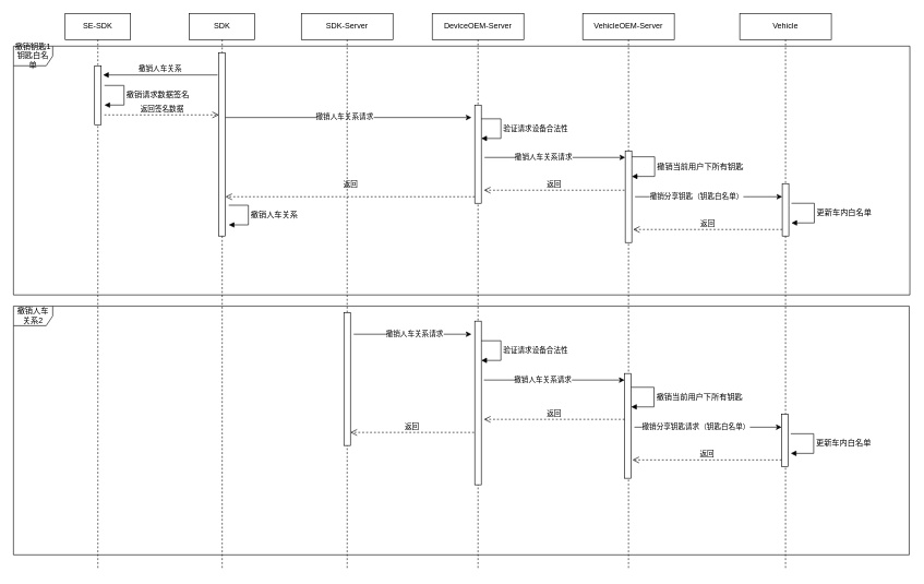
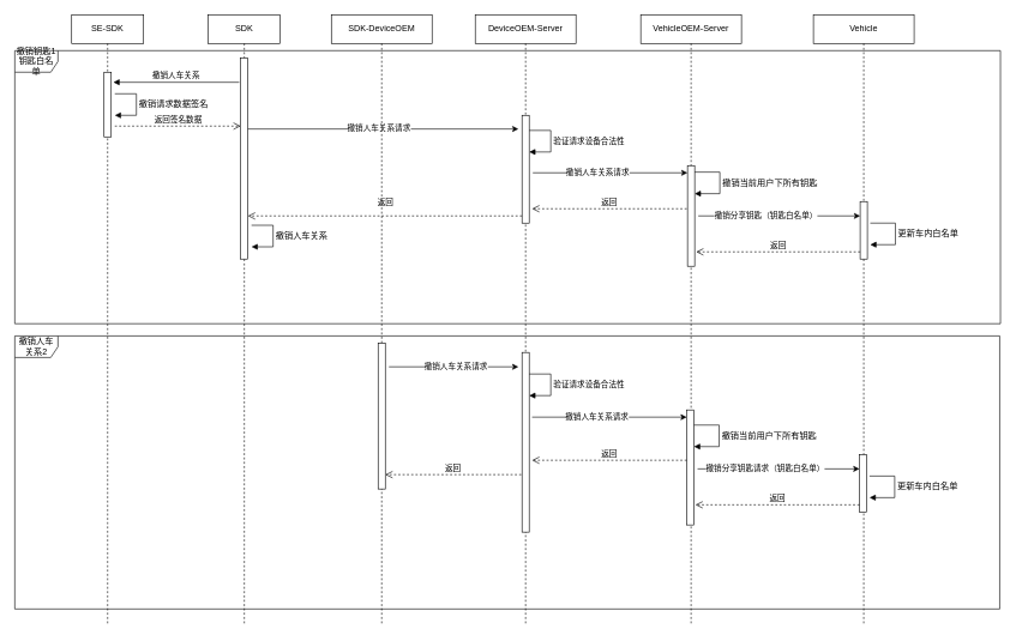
  <mxCell id="0" />
  <mxCell id="1" parent="0" />
  <mxCell id="2" value="SE-SDK" style="shape=umlLifeline;perimeter=lifelinePerimeter;whiteSpace=wrap;html=1;container=0;dropTarget=0;collapsible=0;recursiveResize=0;outlineConnect=0;portConstraint=eastwest;newEdgeStyle={&quot;edgeStyle&quot;:&quot;elbowEdgeStyle&quot;,&quot;elbow&quot;:&quot;vertical&quot;,&quot;curved&quot;:0,&quot;rounded&quot;:0};" parent="1" vertex="1"><mxGeometry x="99" y="20" width="100" height="850" as="geometry" /></mxCell>
  <mxCell id="3" value="" style="html=1;points=[];perimeter=orthogonalPerimeter;outlineConnect=0;targetShapes=umlLifeline;portConstraint=eastwest;newEdgeStyle={&quot;edgeStyle&quot;:&quot;elbowEdgeStyle&quot;,&quot;elbow&quot;:&quot;vertical&quot;,&quot;curved&quot;:0,&quot;rounded&quot;:0};" parent="2" vertex="1"><mxGeometry x="45" y="80" width="10" height="90" as="geometry" /></mxCell>
  <mxCell id="4" value="SDK" style="shape=umlLifeline;perimeter=lifelinePerimeter;whiteSpace=wrap;html=1;container=0;dropTarget=0;collapsible=0;recursiveResize=0;outlineConnect=0;portConstraint=eastwest;newEdgeStyle={&quot;edgeStyle&quot;:&quot;elbowEdgeStyle&quot;,&quot;elbow&quot;:&quot;vertical&quot;,&quot;curved&quot;:0,&quot;rounded&quot;:0};" parent="1" vertex="1"><mxGeometry x="289" y="20" width="100" height="850" as="geometry" /></mxCell>
  <mxCell id="5" value="" style="html=1;points=[];perimeter=orthogonalPerimeter;outlineConnect=0;targetShapes=umlLifeline;portConstraint=eastwest;newEdgeStyle={&quot;edgeStyle&quot;:&quot;elbowEdgeStyle&quot;,&quot;elbow&quot;:&quot;vertical&quot;,&quot;curved&quot;:0,&quot;rounded&quot;:0};" parent="4" vertex="1"><mxGeometry x="45" y="60" width="10" height="280" as="geometry" /></mxCell>
  <mxCell id="6" value="撤销人车关系" style="html=1;verticalAlign=bottom;endArrow=block;edgeStyle=elbowEdgeStyle;elbow=vertical;curved=0;rounded=0;" parent="1" edge="1"><mxGeometry relative="1" as="geometry"><mxPoint x="332" y="114" as="sourcePoint" /><Array as="points" /><mxPoint x="157" y="114" as="targetPoint" /></mxGeometry></mxCell>
  <mxCell id="7" value="返回签名数据" style="html=1;verticalAlign=bottom;endArrow=open;dashed=1;endSize=8;edgeStyle=elbowEdgeStyle;elbow=vertical;curved=0;rounded=0;" parent="1" edge="1"><mxGeometry relative="1" as="geometry"><mxPoint x="334" y="175" as="targetPoint" /><Array as="points"><mxPoint x="249" y="175" /></Array><mxPoint x="159" y="175" as="sourcePoint" /></mxGeometry></mxCell>
  <mxCell id="8" value="DeviceOEM-Server" style="shape=umlLifeline;perimeter=lifelinePerimeter;whiteSpace=wrap;html=1;container=0;dropTarget=0;collapsible=0;recursiveResize=0;outlineConnect=0;portConstraint=eastwest;newEdgeStyle={&quot;edgeStyle&quot;:&quot;elbowEdgeStyle&quot;,&quot;elbow&quot;:&quot;vertical&quot;,&quot;curved&quot;:0,&quot;rounded&quot;:0};" parent="1" vertex="1"><mxGeometry x="660" y="20" width="140" height="850" as="geometry" /></mxCell>
  <mxCell id="9" value="" style="html=1;points=[];perimeter=orthogonalPerimeter;outlineConnect=0;targetShapes=umlLifeline;portConstraint=eastwest;newEdgeStyle={&quot;edgeStyle&quot;:&quot;elbowEdgeStyle&quot;,&quot;elbow&quot;:&quot;vertical&quot;,&quot;curved&quot;:0,&quot;rounded&quot;:0};" parent="8" vertex="1"><mxGeometry x="65" y="140" width="10" height="150" as="geometry" /></mxCell>
  <mxCell id="10" value="VehicleOEM-Server" style="shape=umlLifeline;perimeter=lifelinePerimeter;whiteSpace=wrap;html=1;container=0;dropTarget=0;collapsible=0;recursiveResize=0;outlineConnect=0;portConstraint=eastwest;newEdgeStyle={&quot;edgeStyle&quot;:&quot;elbowEdgeStyle&quot;,&quot;elbow&quot;:&quot;vertical&quot;,&quot;curved&quot;:0,&quot;rounded&quot;:0};" parent="1" vertex="1"><mxGeometry x="890" y="20" width="140" height="850" as="geometry" /></mxCell>
  <mxCell id="11" value="" style="html=1;points=[];perimeter=orthogonalPerimeter;outlineConnect=0;targetShapes=umlLifeline;portConstraint=eastwest;newEdgeStyle={&quot;edgeStyle&quot;:&quot;elbowEdgeStyle&quot;,&quot;elbow&quot;:&quot;vertical&quot;,&quot;curved&quot;:0,&quot;rounded&quot;:0};" parent="10" vertex="1"><mxGeometry x="65" y="210" width="10" height="140" as="geometry" /></mxCell>
  <mxCell id="12" value="撤销当前用户下所有钥匙" style="html=1;align=left;spacingLeft=2;endArrow=block;rounded=0;edgeStyle=orthogonalEdgeStyle;curved=0;rounded=0;fontFamily=Helvetica;fontSize=12;fontColor=default;" parent="10" edge="1"><mxGeometry relative="1" as="geometry"><mxPoint x="75" y="219" as="sourcePoint" /><Array as="points"><mxPoint x="110" y="219" /><mxPoint x="110" y="249" /></Array><mxPoint x="75" y="249" as="targetPoint" /></mxGeometry></mxCell>
  <mxCell id="13" value="Vehicle" style="shape=umlLifeline;perimeter=lifelinePerimeter;whiteSpace=wrap;html=1;container=0;dropTarget=0;collapsible=0;recursiveResize=0;outlineConnect=0;portConstraint=eastwest;newEdgeStyle={&quot;edgeStyle&quot;:&quot;elbowEdgeStyle&quot;,&quot;elbow&quot;:&quot;vertical&quot;,&quot;curved&quot;:0,&quot;rounded&quot;:0};" parent="1" vertex="1"><mxGeometry x="1130" y="20" width="140" height="850" as="geometry" /></mxCell>
  <mxCell id="14" value="" style="html=1;points=[];perimeter=orthogonalPerimeter;outlineConnect=0;targetShapes=umlLifeline;portConstraint=eastwest;newEdgeStyle={&quot;edgeStyle&quot;:&quot;elbowEdgeStyle&quot;,&quot;elbow&quot;:&quot;vertical&quot;,&quot;curved&quot;:0,&quot;rounded&quot;:0};" parent="13" vertex="1"><mxGeometry x="65" y="260" width="10" height="80" as="geometry" /></mxCell>
  <mxCell id="15" value="" style="endArrow=classic;html=1;rounded=0;" parent="1" source="5" edge="1"><mxGeometry width="50" height="50" relative="1" as="geometry"><mxPoint x="495" y="179" as="sourcePoint" /><mxPoint x="720" y="179" as="targetPoint" /></mxGeometry></mxCell>
  <mxCell id="16" value="撤销人车关系请求" style="edgeLabel;html=1;align=center;verticalAlign=middle;resizable=0;points=[];" parent="15" vertex="1" connectable="0"><mxGeometry x="-0.17" y="2" relative="1" as="geometry"><mxPoint x="25" as="offset" /></mxGeometry></mxCell>
  <mxCell id="17" value="&lt;font style=&quot;font-size: 11px;&quot;&gt;验证请求设备合法性&lt;/font&gt;" style="html=1;align=left;spacingLeft=2;endArrow=block;rounded=0;edgeStyle=orthogonalEdgeStyle;curved=0;rounded=0;fontFamily=Helvetica;fontSize=12;fontColor=default;" parent="1" edge="1"><mxGeometry relative="1" as="geometry"><mxPoint x="735" y="181" as="sourcePoint" /><Array as="points"><mxPoint x="765" y="181" /><mxPoint x="765" y="211" /></Array><mxPoint x="735" y="211" as="targetPoint" /></mxGeometry></mxCell>
  <mxCell id="18" value="撤销人车关系" style="html=1;align=left;spacingLeft=2;endArrow=block;rounded=0;edgeStyle=orthogonalEdgeStyle;curved=0;rounded=0;fontFamily=Helvetica;fontSize=12;fontColor=default;" parent="1" edge="1"><mxGeometry relative="1" as="geometry"><mxPoint x="349" y="313" as="sourcePoint" /><Array as="points"><mxPoint x="379" y="313" /><mxPoint x="379" y="343" /></Array><mxPoint x="349" y="343" as="targetPoint" /></mxGeometry></mxCell>
  <mxCell id="19" value="撤销钥匙1&lt;div&gt;钥匙白名单&lt;/div&gt;" style="shape=umlFrame;whiteSpace=wrap;html=1;pointerEvents=0;sketch=0;strokeColor=default;align=center;verticalAlign=middle;fontFamily=Helvetica;fontSize=12;fontColor=default;fillColor=default;" parent="1" vertex="1"><mxGeometry x="20" y="70" width="1370" height="380" as="geometry" /></mxCell>
  <mxCell id="20" value="撤销请求数据签名" style="html=1;align=left;spacingLeft=2;endArrow=block;rounded=0;edgeStyle=orthogonalEdgeStyle;curved=0;rounded=0;fontFamily=Helvetica;fontSize=12;fontColor=default;" parent="1" edge="1"><mxGeometry relative="1" as="geometry"><mxPoint x="159" y="130" as="sourcePoint" /><Array as="points"><mxPoint x="189" y="130" /><mxPoint x="189" y="160" /></Array><mxPoint x="159" y="160" as="targetPoint" /></mxGeometry></mxCell>
  <mxCell id="21" value="" style="endArrow=classic;html=1;rounded=0;" parent="1" edge="1"><mxGeometry width="50" height="50" relative="1" as="geometry"><mxPoint x="740" y="240" as="sourcePoint" /><mxPoint x="955" y="240" as="targetPoint" /></mxGeometry></mxCell>
  <mxCell id="22" value="撤销人车关系请求" style="edgeLabel;html=1;align=center;verticalAlign=middle;resizable=0;points=[];" parent="21" vertex="1" connectable="0"><mxGeometry x="-0.17" y="2" relative="1" as="geometry"><mxPoint as="offset" /></mxGeometry></mxCell>
  <mxCell id="23" value="" style="endArrow=classic;html=1;rounded=0;" parent="1" edge="1"><mxGeometry width="50" height="50" relative="1" as="geometry"><mxPoint x="970" y="300" as="sourcePoint" /><mxPoint x="1195" y="300" as="targetPoint" /></mxGeometry></mxCell>
  <mxCell id="24" value="撤销分享钥匙（钥匙白名单）" style="edgeLabel;html=1;align=center;verticalAlign=middle;resizable=0;points=[];" parent="23" vertex="1" connectable="0"><mxGeometry x="-0.17" y="2" relative="1" as="geometry"><mxPoint as="offset" /></mxGeometry></mxCell>
  <mxCell id="25" value="更新车内白名单" style="html=1;align=left;spacingLeft=2;endArrow=block;rounded=0;edgeStyle=orthogonalEdgeStyle;curved=0;rounded=0;fontFamily=Helvetica;fontSize=12;fontColor=default;" parent="1" edge="1"><mxGeometry relative="1" as="geometry"><mxPoint x="1209" y="310" as="sourcePoint" /><Array as="points"><mxPoint x="1244" y="310" /><mxPoint x="1244" y="340" /></Array><mxPoint x="1209" y="340" as="targetPoint" /></mxGeometry></mxCell>
  <mxCell id="26" value="返回" style="html=1;verticalAlign=bottom;endArrow=open;dashed=1;endSize=8;edgeStyle=elbowEdgeStyle;elbow=vertical;curved=0;rounded=0;" parent="1" edge="1"><mxGeometry relative="1" as="geometry"><mxPoint x="967" y="350" as="targetPoint" /><Array as="points" /><mxPoint x="1195" y="350" as="sourcePoint" /></mxGeometry></mxCell>
  <mxCell id="27" value="返回" style="html=1;verticalAlign=bottom;endArrow=open;dashed=1;endSize=8;edgeStyle=elbowEdgeStyle;elbow=vertical;curved=0;rounded=0;" parent="1" edge="1"><mxGeometry relative="1" as="geometry"><mxPoint x="739" y="290" as="targetPoint" /><Array as="points" /><mxPoint x="954" y="290" as="sourcePoint" /></mxGeometry></mxCell>
  <mxCell id="28" value="返回" style="html=1;verticalAlign=bottom;endArrow=open;dashed=1;endSize=8;edgeStyle=elbowEdgeStyle;elbow=vertical;curved=0;rounded=0;" parent="1" edge="1"><mxGeometry y="-10" relative="1" as="geometry"><mxPoint x="344" y="300" as="targetPoint" /><Array as="points" /><mxPoint x="725" y="300" as="sourcePoint" /><mxPoint x="1" as="offset" /></mxGeometry></mxCell>
  <mxCell id="29" value="" style="html=1;points=[];perimeter=orthogonalPerimeter;outlineConnect=0;targetShapes=umlLifeline;portConstraint=eastwest;newEdgeStyle={&quot;edgeStyle&quot;:&quot;elbowEdgeStyle&quot;,&quot;elbow&quot;:&quot;vertical&quot;,&quot;curved&quot;:0,&quot;rounded&quot;:0};" parent="1" vertex="1"><mxGeometry x="725" y="490" width="10" height="250" as="geometry" /></mxCell>
  <mxCell id="30" value="" style="html=1;points=[];perimeter=orthogonalPerimeter;outlineConnect=0;targetShapes=umlLifeline;portConstraint=eastwest;newEdgeStyle={&quot;edgeStyle&quot;:&quot;elbowEdgeStyle&quot;,&quot;elbow&quot;:&quot;vertical&quot;,&quot;curved&quot;:0,&quot;rounded&quot;:0};" parent="1" vertex="1"><mxGeometry x="954" y="570" width="10" height="160" as="geometry" /></mxCell>
  <mxCell id="31" value="撤销当前用户下所有钥匙" style="html=1;align=left;spacingLeft=2;endArrow=block;rounded=0;edgeStyle=orthogonalEdgeStyle;curved=0;rounded=0;fontFamily=Helvetica;fontSize=12;fontColor=default;" parent="1" edge="1"><mxGeometry relative="1" as="geometry"><mxPoint x="964" y="591" as="sourcePoint" /><Array as="points"><mxPoint x="999" y="591" /><mxPoint x="999" y="621" /></Array><mxPoint x="964" y="621" as="targetPoint" /></mxGeometry></mxCell>
  <mxCell id="32" value="" style="html=1;points=[];perimeter=orthogonalPerimeter;outlineConnect=0;targetShapes=umlLifeline;portConstraint=eastwest;newEdgeStyle={&quot;edgeStyle&quot;:&quot;elbowEdgeStyle&quot;,&quot;elbow&quot;:&quot;vertical&quot;,&quot;curved&quot;:0,&quot;rounded&quot;:0};" parent="1" vertex="1"><mxGeometry x="1194" y="632" width="10" height="80" as="geometry" /></mxCell>
  <mxCell id="33" value="" style="endArrow=classic;html=1;rounded=0;" parent="1" edge="1"><mxGeometry width="50" height="50" relative="1" as="geometry"><mxPoint x="540" y="510" as="sourcePoint" /><mxPoint x="720" y="510" as="targetPoint" /></mxGeometry></mxCell>
  <mxCell id="34" value="撤销人车关系请求" style="edgeLabel;html=1;align=center;verticalAlign=middle;resizable=0;points=[];" parent="33" vertex="1" connectable="0"><mxGeometry x="-0.17" y="2" relative="1" as="geometry"><mxPoint x="17" as="offset" /></mxGeometry></mxCell>
  <mxCell id="35" value="&lt;font style=&quot;font-size: 11px;&quot;&gt;验证请求设备合法性&lt;/font&gt;" style="html=1;align=left;spacingLeft=2;endArrow=block;rounded=0;edgeStyle=orthogonalEdgeStyle;curved=0;rounded=0;fontFamily=Helvetica;fontSize=12;fontColor=default;" parent="1" edge="1"><mxGeometry relative="1" as="geometry"><mxPoint x="735" y="520" as="sourcePoint" /><Array as="points"><mxPoint x="765" y="520" /><mxPoint x="765" y="550" /></Array><mxPoint x="735" y="550" as="targetPoint" /></mxGeometry></mxCell>
  <mxCell id="36" value="撤销人车关系2" style="shape=umlFrame;whiteSpace=wrap;html=1;pointerEvents=0;sketch=0;strokeColor=default;align=center;verticalAlign=middle;fontFamily=Helvetica;fontSize=12;fontColor=default;fillColor=default;" parent="1" vertex="1"><mxGeometry x="20" y="467" width="1369" height="380" as="geometry" /></mxCell>
  <mxCell id="37" value="" style="endArrow=classic;html=1;rounded=0;" parent="1" edge="1"><mxGeometry width="50" height="50" relative="1" as="geometry"><mxPoint x="739" y="580" as="sourcePoint" /><mxPoint x="954" y="580" as="targetPoint" /></mxGeometry></mxCell>
  <mxCell id="38" value="撤销人车关系请求" style="edgeLabel;html=1;align=center;verticalAlign=middle;resizable=0;points=[];" parent="37" vertex="1" connectable="0"><mxGeometry x="-0.17" y="2" relative="1" as="geometry"><mxPoint as="offset" /></mxGeometry></mxCell>
  <mxCell id="39" value="" style="endArrow=classic;html=1;rounded=0;" parent="1" edge="1"><mxGeometry width="50" height="50" relative="1" as="geometry"><mxPoint x="969" y="652" as="sourcePoint" /><mxPoint x="1194" y="652" as="targetPoint" /></mxGeometry></mxCell>
  <mxCell id="40" value="撤销分享钥匙请求（钥匙白名单）" style="edgeLabel;html=1;align=center;verticalAlign=middle;resizable=0;points=[];" parent="39" vertex="1" connectable="0"><mxGeometry x="-0.17" y="2" relative="1" as="geometry"><mxPoint as="offset" /></mxGeometry></mxCell>
  <mxCell id="41" value="更新车内白名单" style="html=1;align=left;spacingLeft=2;endArrow=block;rounded=0;edgeStyle=orthogonalEdgeStyle;curved=0;rounded=0;fontFamily=Helvetica;fontSize=12;fontColor=default;" parent="1" edge="1"><mxGeometry relative="1" as="geometry"><mxPoint x="1208" y="662" as="sourcePoint" /><Array as="points"><mxPoint x="1243" y="662" /><mxPoint x="1243" y="692" /></Array><mxPoint x="1208" y="692" as="targetPoint" /></mxGeometry></mxCell>
  <mxCell id="42" value="返回" style="html=1;verticalAlign=bottom;endArrow=open;dashed=1;endSize=8;edgeStyle=elbowEdgeStyle;elbow=vertical;curved=0;rounded=0;" parent="1" edge="1"><mxGeometry relative="1" as="geometry"><mxPoint x="966" y="702" as="targetPoint" /><Array as="points" /><mxPoint x="1194" y="702" as="sourcePoint" /></mxGeometry></mxCell>
  <mxCell id="43" value="返回" style="html=1;verticalAlign=bottom;endArrow=open;dashed=1;endSize=8;edgeStyle=elbowEdgeStyle;elbow=vertical;curved=0;rounded=0;" parent="1" edge="1"><mxGeometry relative="1" as="geometry"><mxPoint x="739" y="640" as="targetPoint" /><Array as="points" /><mxPoint x="954" y="640" as="sourcePoint" /></mxGeometry></mxCell>
  <mxCell id="44" value="返回" style="html=1;verticalAlign=bottom;endArrow=open;dashed=1;endSize=8;edgeStyle=elbowEdgeStyle;elbow=vertical;curved=0;rounded=0;" parent="1" edge="1"><mxGeometry relative="1" as="geometry"><mxPoint x="535" y="660" as="targetPoint" /><Array as="points" /><mxPoint x="724" y="660" as="sourcePoint" /></mxGeometry></mxCell>
- <mxCell id="45" value="SDK-Server" style="shape=umlLifeline;perimeter=lifelinePerimeter;whiteSpace=wrap;html=1;container=0;dropTarget=0;collapsible=0;recursiveResize=0;outlineConnect=0;portConstraint=eastwest;newEdgeStyle={&quot;edgeStyle&quot;:&quot;elbowEdgeStyle&quot;,&quot;elbow&quot;:&quot;vertical&quot;,&quot;curved&quot;:0,&quot;rounded&quot;:0};" parent="1" vertex="1"><mxGeometry x="460" y="20" width="140" height="850" as="geometry" /></mxCell>
+ <mxCell id="45" value="SDK-DeviceOEM" style="shape=umlLifeline;perimeter=lifelinePerimeter;whiteSpace=wrap;html=1;container=0;dropTarget=0;collapsible=0;recursiveResize=0;outlineConnect=0;portConstraint=eastwest;newEdgeStyle={&quot;edgeStyle&quot;:&quot;elbowEdgeStyle&quot;,&quot;elbow&quot;:&quot;vertical&quot;,&quot;curved&quot;:0,&quot;rounded&quot;:0};" parent="1" vertex="1"><mxGeometry x="460" y="20" width="140" height="850" as="geometry" /></mxCell>
  <mxCell id="46" value="" style="html=1;points=[];perimeter=orthogonalPerimeter;outlineConnect=0;targetShapes=umlLifeline;portConstraint=eastwest;newEdgeStyle={&quot;edgeStyle&quot;:&quot;elbowEdgeStyle&quot;,&quot;elbow&quot;:&quot;vertical&quot;,&quot;curved&quot;:0,&quot;rounded&quot;:0};" parent="45" vertex="1"><mxGeometry x="65" y="457" width="10" height="203" as="geometry" /></mxCell>
